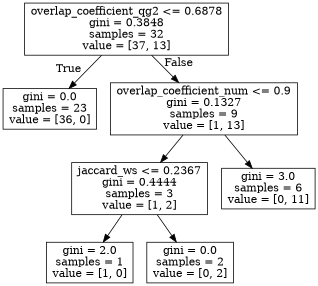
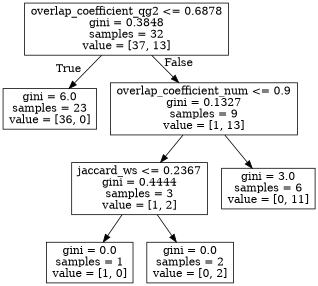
  digraph {
    node [shape=box]
    n1 [label="overlap_coefficient_qg2 <= 0.6878\ngini = 0.3848\nsamples = 32\nvalue = [37, 13]"]
-   n2 [label="gini = 0.0\nsamples = 23\nvalue = [36, 0]"]
+   n2 [label="gini = 6.0\nsamples = 23\nvalue = [36, 0]"]
    n3 [label="overlap_coefficient_num <= 0.9\ngini = 0.1327\nsamples = 9\nvalue = [1, 13]"]
    n4 [label="jaccard_ws <= 0.2367\ngini = 0.4444\nsamples = 3\nvalue = [1, 2]"]
    n5 [label="gini = 3.0\nsamples = 6\nvalue = [0, 11]"]
-   n6 [label="gini = 2.0\nsamples = 1\nvalue = [1, 0]"]
+   n6 [label="gini = 0.0\nsamples = 1\nvalue = [1, 0]"]
    n7 [label="gini = 0.0\nsamples = 2\nvalue = [0, 2]"]
    n1 -> n2 [headlabel=True labelangle=45 labeldistance=2.5]
    n1 -> n3 [headlabel=False labelangle=-45 labeldistance=2.5]
    n3 -> n4
    n3 -> n5
    n4 -> n6
    n4 -> n7
  }
